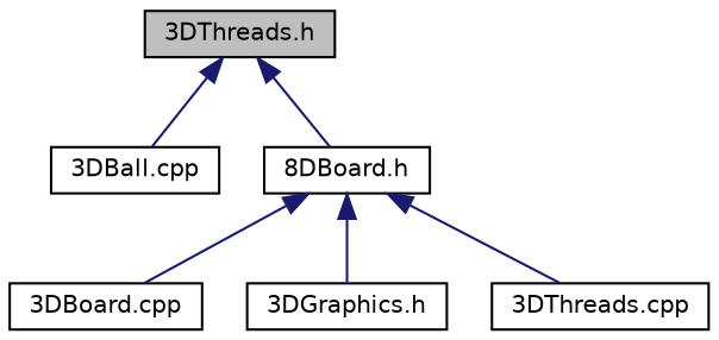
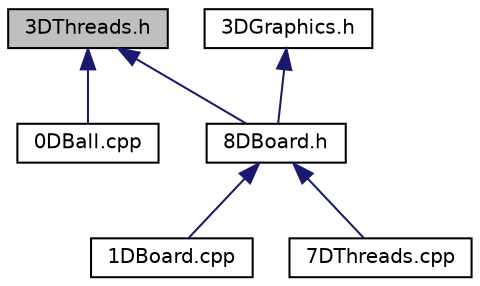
  digraph {
    node [color=black fillcolor=white fontname=Helvetica fontsize=10 shape=record style=filled]
    edge [color=midnightblue dir=back fontname=Helvetica fontsize=10 labelfontname=Helvetica labelfontsize=10 style=solid]
    n1 [fillcolor=grey75 fontcolor=black height=0.2 label="3DThreads.h" width=0.4]
-   n2 [height=0.2 label="3DBall.cpp" width=0.4]
+   n2 [height=0.2 label="0DBall.cpp" width=0.4]
    n3 [height=0.2 label="8DBoard.h" width=0.4]
-   n4 [height=0.2 label="3DBoard.cpp" width=0.4]
+   n4 [height=0.2 label="1DBoard.cpp" width=0.4]
    n5 [height=0.2 label="3DGraphics.h" width=0.4]
-   n6 [height=0.2 label="3DThreads.cpp" width=0.4]
+   n6 [height=0.2 label="7DThreads.cpp" width=0.4]
    n1 -> n2
    n1 -> n3
    n3 -> n4
-   n3 -> n5
+   n5 -> n3
    n3 -> n6
  }
